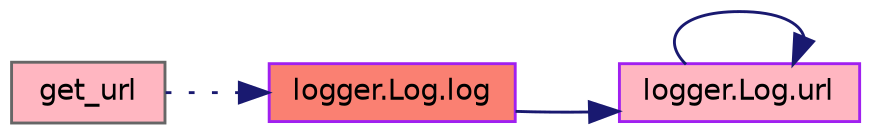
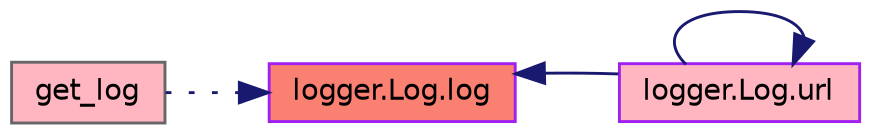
  digraph {
    rankdir=LR
    node [color=purple fillcolor=lightpink fontname=Helvetica fontsize=10 shape=record style=filled]
    edge [color=midnightblue fontname=Helvetica fontsize=10 labelfontname=Helvetica labelfontsize=10 style=solid]
-   n1 [color=gray40 fontcolor=black height=0.2 label=get_url width=0.4]
+   n1 [color=gray40 fontcolor=black height=0.2 label=get_log width=0.4]
    n2 [fillcolor=salmon height=0.2 label="logger.Log.log" width=0.4]
    n3 [height=0.2 label="logger.Log.url" width=0.4]
    n1 -> n2 [style=dotted]
-   n2 -> n3
+   n3 -> n2
    n3 -> n3
  }
